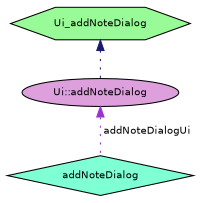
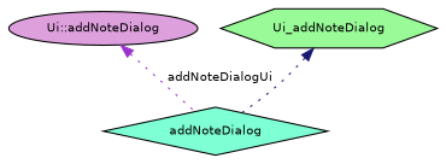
  digraph {
    node [color=black fontname=Helvetica fontsize=10 style=filled]
    edge [dir=back fontname=Helvetica fontsize=10 labelfontname=Helvetica labelfontsize=10 style=dotted]
    n1 [fillcolor=aquamarine fontcolor=black height=0.2 label=addNoteDialog shape=diamond width=0.4]
    n2 [fillcolor=plum height=0.2 label="Ui::addNoteDialog" shape=ellipse width=0.4]
    n3 [fillcolor=palegreen height=0.2 label=Ui_addNoteDialog shape=hexagon width=0.4]
    n2 -> n1 [color=darkorchid3 label=" addNoteDialogUi"]
-   n3 -> n2 [color=midnightblue]
+   n3 -> n1 [color=midnightblue]
  }
